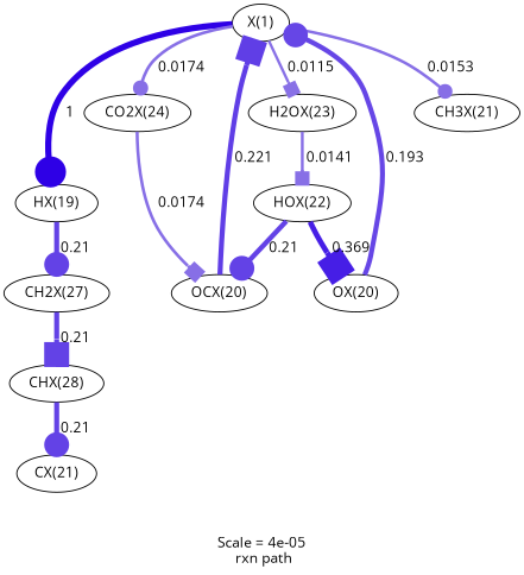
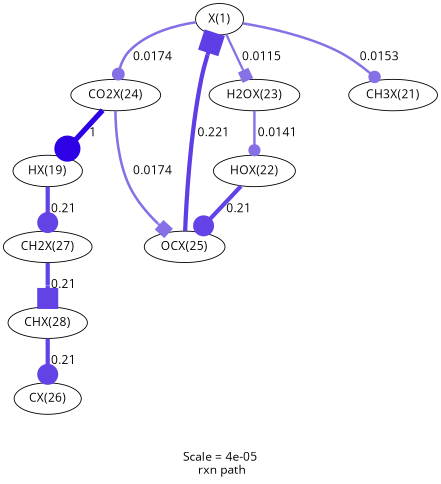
  digraph {
    fontname="Open Sans"
    label="Scale = 4e-05\l rxn path"
    node [fontname="Open Sans"]
    edge [arrowhead=dot arrowsize=2.41 color="0.7, 0.71, 0.9" fontname="Open Sans" penwidth=4.82]
    n1 [label="X(1)"]
    n2 [label="HX(19)"]
    n3 [label="CH3X(21)"]
    n4 [label="H2OX(23)"]
    n5 [label="CO2X(24)"]
    n6 [label="CH2X(27)"]
    n7 [label="HOX(22)"]
-   n8 [label="OCX(20)"]
-   n9 [label="OX(20)"]
+   n8 [label="OCX(25)"]
    n10 [label="CHX(28)"]
-   n11 [label="CX(21)"]
-   n1 -> n2 [arrowsize=3 color="0.7, 1.5, 0.9" label=" 1" penwidth=6]
+   n11 [label="CX(26)"]
+   n5 -> n2 [arrowsize=3 color="0.7, 1.5, 0.9" label=" 1" penwidth=6]
    n1 -> n3 [arrowsize=1.42 color="0.7, 0.515, 0.9" label=" 0.0153" penwidth=2.84]
    n1 -> n4 [arrowhead=box arrowsize=1.31 color="0.7, 0.511, 0.9" label=" 0.0115" penwidth=2.63]
    n1 -> n5 [arrowsize=1.47 color="0.7, 0.517, 0.9" label=" 0.0174" penwidth=2.94]
    n2 -> n6 [label=" 0.21"]
-   n4 -> n7 [arrowhead=box arrowsize=1.39 color="0.7, 0.514, 0.9" label=" 0.0141" penwidth=2.78]
+   n4 -> n7 [arrowsize=1.39 color="0.7, 0.514, 0.9" label=" 0.0141" penwidth=2.78]
    n5 -> n8 [arrowhead=box arrowsize=1.47 color="0.7, 0.517, 0.9" label=" 0.0174" penwidth=2.94]
    n6 -> n10 [arrowhead=box label=" 0.21"]
    n7 -> n8 [label=" 0.21"]
-   n7 -> n9 [arrowhead=box arrowsize=2.62 color="0.7, 0.869, 0.9" label=" 0.369" penwidth=5.25]
    n8 -> n1 [arrowhead=box arrowsize=2.44 color="0.7, 0.728, 0.9" label=" 0.221" penwidth=4.88]
-   n9 -> n1 [arrowsize=2.38 color="0.7, 0.693, 0.9" label=" 0.193" penwidth=4.76]
    n10 -> n11 [label=" 0.21"]
  }
